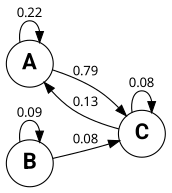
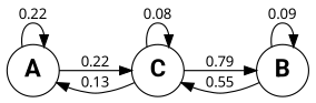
  digraph {
    rankdir=LR
    node [fontname="Roboto bold" fontsize=20 shape=circle]
    edge [fontname=Iosevka fontsize=12 weight=0.22]
    A
    C
    B
    A -> A [label=0.22]
-   A -> C [label=0.79]
+   A -> C [label=0.22]
    C -> A [label=0.13 weight=0.13]
    C -> C [label=0.08 weight=0.08]
-   B -> C [label=0.08 weight=0.55]
+   C -> B [label=0.79 weight=0.79]
+   B -> C [label=0.55 weight=0.55]
    B -> B [label=0.09 weight=0.09]
  }
